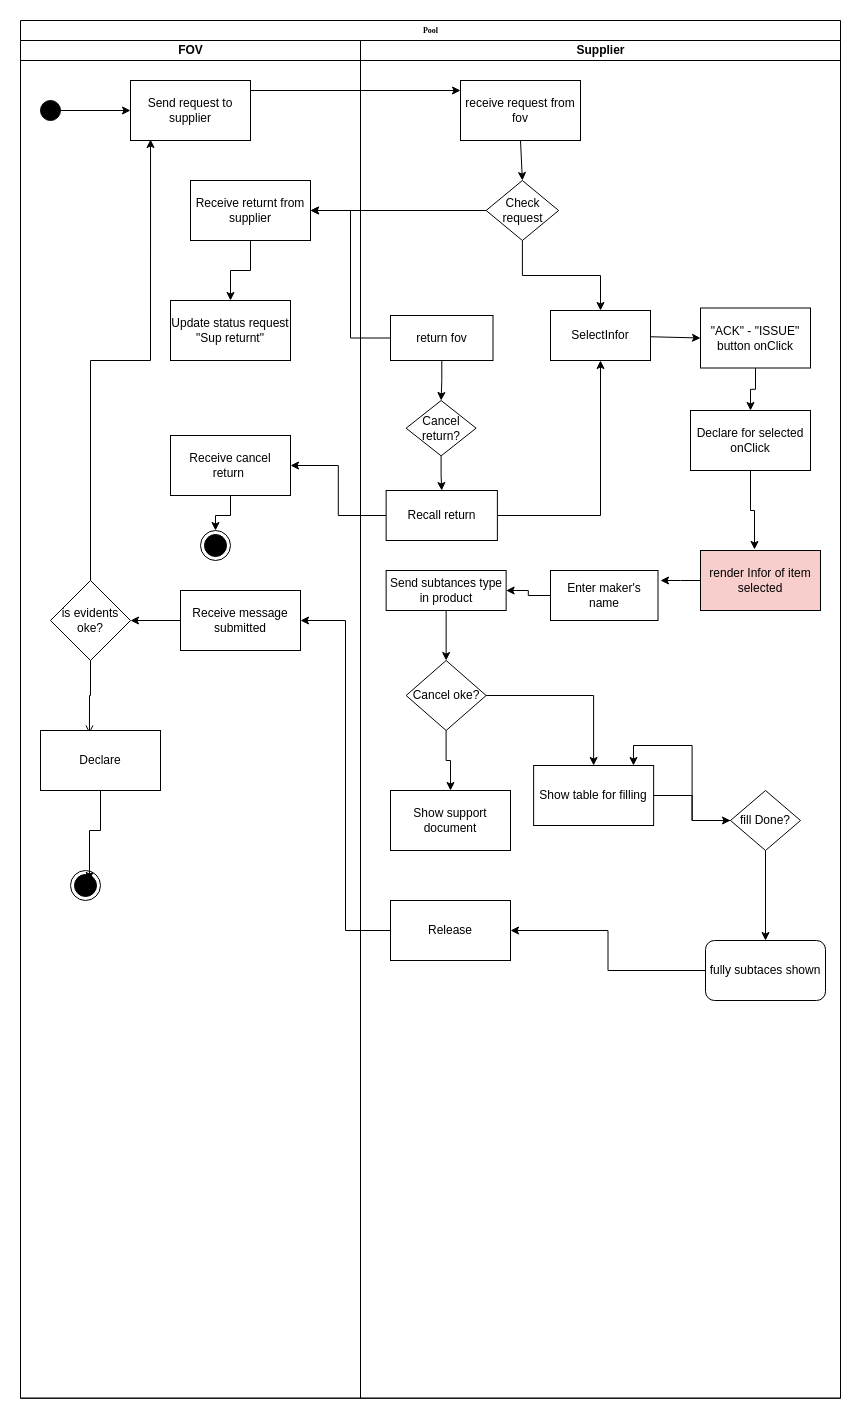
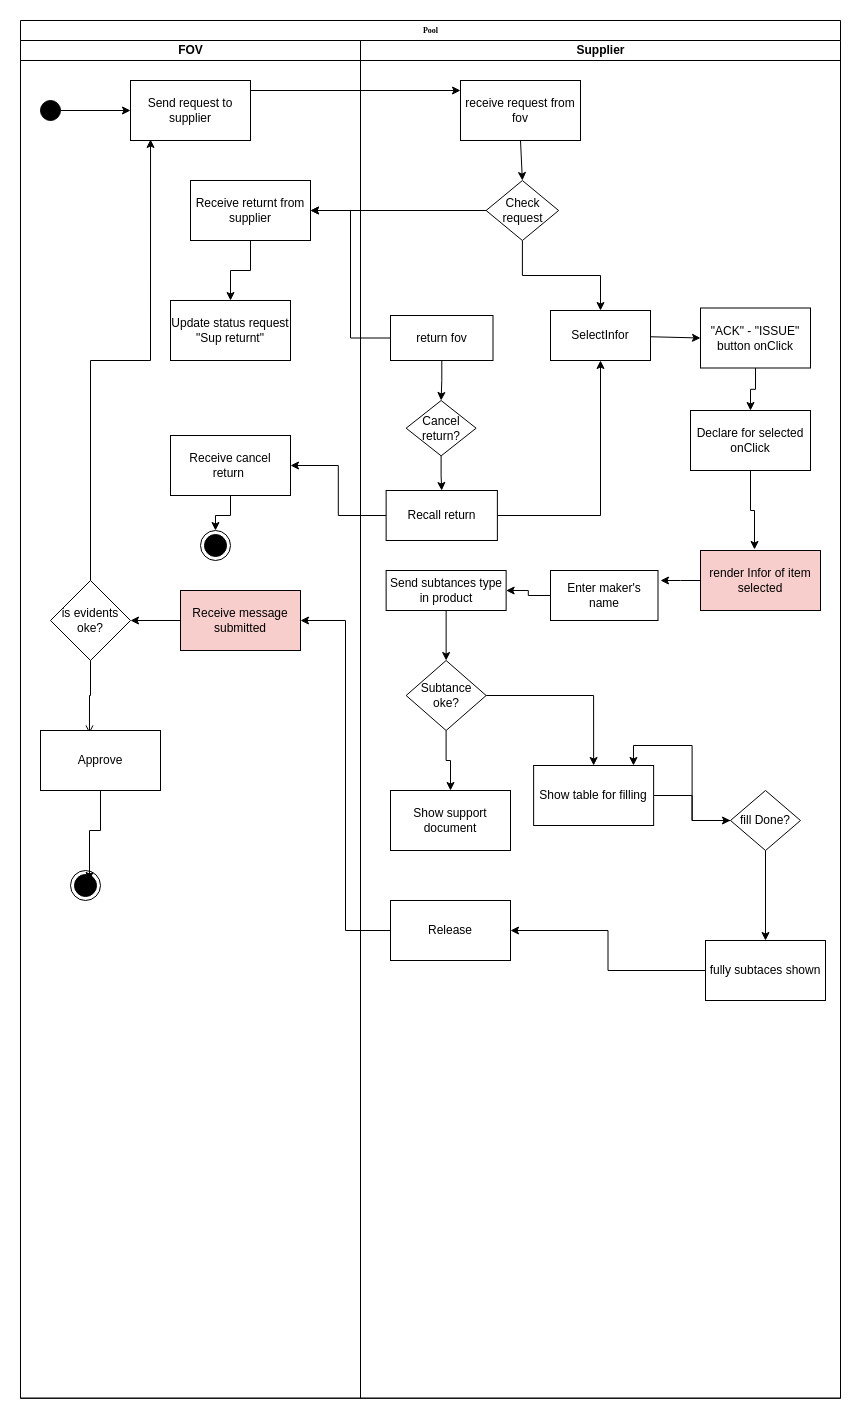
  <mxCell id="0" />
  <mxCell id="1" parent="0" />
  <mxCell id="2" value="Pool" style="swimlane;html=1;childLayout=stackLayout;startSize=20;rounded=0;shadow=0;labelBackgroundColor=none;strokeWidth=1;fontFamily=Verdana;fontSize=8;align=center;" parent="1" vertex="1"><mxGeometry x="20" y="20" width="820" height="1377.71" as="geometry" /></mxCell>
  <mxCell id="3" value="FOV" style="swimlane;html=1;startSize=20;" parent="2" vertex="1"><mxGeometry y="20" width="340" height="1357.71" as="geometry" /></mxCell>
  <mxCell id="4" value="" style="ellipse;fillColor=strokeColor;html=1;" parent="3" vertex="1"><mxGeometry x="20" y="60" width="20" height="20" as="geometry" /></mxCell>
  <mxCell id="5" value="&lt;font style=&quot;vertical-align: inherit;&quot;&gt;&lt;font style=&quot;vertical-align: inherit;&quot;&gt;Send request to supplier&lt;/font&gt;&lt;/font&gt;" style="rounded=0;whiteSpace=wrap;html=1;" parent="3" vertex="1"><mxGeometry x="110" y="40" width="120" height="60" as="geometry" /></mxCell>
  <mxCell id="6" style="edgeStyle=orthogonalEdgeStyle;rounded=0;orthogonalLoop=1;jettySize=auto;html=1;" edge="1" parent="3" source="7" target="10"><mxGeometry relative="1" as="geometry" /></mxCell>
  <mxCell id="7" value="Receive returnt from supplier" style="rounded=0;whiteSpace=wrap;html=1;" vertex="1" parent="3"><mxGeometry x="170" y="140" width="120" height="60" as="geometry" /></mxCell>
  <mxCell id="8" style="edgeStyle=orthogonalEdgeStyle;rounded=0;orthogonalLoop=1;jettySize=auto;html=1;entryX=0.5;entryY=0;entryDx=0;entryDy=0;" edge="1" parent="3" source="9" target="21"><mxGeometry relative="1" as="geometry" /></mxCell>
  <mxCell id="9" value="Receive cancel return&amp;nbsp;" style="rounded=0;whiteSpace=wrap;html=1;" vertex="1" parent="3"><mxGeometry x="150" y="395" width="120" height="60" as="geometry" /></mxCell>
  <mxCell id="10" value="Update status request &quot;Sup returnt&quot;" style="rounded=0;whiteSpace=wrap;html=1;" vertex="1" parent="3"><mxGeometry x="150" y="260" width="120" height="60" as="geometry" /></mxCell>
  <mxCell id="11" style="edgeStyle=orthogonalEdgeStyle;rounded=0;orthogonalLoop=1;jettySize=auto;html=1;" edge="1" parent="3" source="12" target="15"><mxGeometry relative="1" as="geometry" /></mxCell>
- <mxCell id="12" value="Receive message submitted" style="rounded=0;whiteSpace=wrap;html=1;" vertex="1" parent="3"><mxGeometry x="160" y="550" width="120" height="60" as="geometry" /></mxCell>
+ <mxCell id="12" value="Receive message submitted" style="rounded=0;whiteSpace=wrap;html=1;fillColor=#f8cecc;" vertex="1" parent="3"><mxGeometry x="160" y="550" width="120" height="60" as="geometry" /></mxCell>
  <mxCell id="13" style="edgeStyle=orthogonalEdgeStyle;rounded=0;orthogonalLoop=1;jettySize=auto;html=1;entryX=0.408;entryY=0.05;entryDx=0;entryDy=0;entryPerimeter=0;endArrow=open;" edge="1" parent="3" source="15" target="17"><mxGeometry relative="1" as="geometry" /></mxCell>
  <mxCell id="14" style="edgeStyle=orthogonalEdgeStyle;rounded=0;orthogonalLoop=1;jettySize=auto;html=1;entryX=0.167;entryY=0.983;entryDx=0;entryDy=0;entryPerimeter=0;" edge="1" parent="3" source="15" target="5"><mxGeometry relative="1" as="geometry" /></mxCell>
  <mxCell id="15" value="is evidents oke?&lt;br&gt;" style="rhombus;whiteSpace=wrap;html=1;" vertex="1" parent="3"><mxGeometry x="30" y="540" width="80" height="80" as="geometry" /></mxCell>
  <mxCell id="16" style="edgeStyle=orthogonalEdgeStyle;rounded=0;orthogonalLoop=1;jettySize=auto;html=1;entryX=0.633;entryY=0.333;entryDx=0;entryDy=0;entryPerimeter=0;" edge="1" parent="3" source="17" target="18"><mxGeometry relative="1" as="geometry" /></mxCell>
- <mxCell id="17" value="Declare" style="rounded=0;whiteSpace=wrap;html=1;" vertex="1" parent="3"><mxGeometry x="20" y="690" width="120" height="60" as="geometry" /></mxCell>
+ <mxCell id="17" value="Approve" style="rounded=0;whiteSpace=wrap;html=1;" vertex="1" parent="3"><mxGeometry x="20" y="690" width="120" height="60" as="geometry" /></mxCell>
  <mxCell id="18" value="" style="ellipse;html=1;shape=endState;fillColor=strokeColor;" vertex="1" parent="3"><mxGeometry x="50" y="830" width="30" height="30" as="geometry" /></mxCell>
  <mxCell id="19" value="" style="endArrow=classic;html=1;rounded=0;entryX=0;entryY=0.5;entryDx=0;entryDy=0;exitX=1;exitY=0.5;exitDx=0;exitDy=0;" edge="1" parent="3" source="4" target="5"><mxGeometry width="50" height="50" relative="1" as="geometry"><mxPoint x="370" y="330" as="sourcePoint" /><mxPoint x="420" y="280" as="targetPoint" /></mxGeometry></mxCell>
  <mxCell id="20" value="" style="endArrow=classic;html=1;rounded=0;entryX=0;entryY=0.5;entryDx=0;entryDy=0;exitX=1;exitY=0.5;exitDx=0;exitDy=0;" edge="1" parent="3"><mxGeometry width="50" height="50" relative="1" as="geometry"><mxPoint x="230" y="50" as="sourcePoint" /><mxPoint x="440" y="50" as="targetPoint" /></mxGeometry></mxCell>
  <mxCell id="21" value="" style="ellipse;html=1;shape=endState;fillColor=strokeColor;" vertex="1" parent="3"><mxGeometry x="180" y="490" width="30" height="30" as="geometry" /></mxCell>
  <mxCell id="22" value="Supplier" style="swimlane;html=1;startSize=20;" parent="2" vertex="1"><mxGeometry x="340" y="20" width="480" height="1357.71" as="geometry" /></mxCell>
  <mxCell id="23" value="&lt;font style=&quot;vertical-align: inherit;&quot;&gt;&lt;font style=&quot;vertical-align: inherit;&quot;&gt;receive request from fov&lt;/font&gt;&lt;/font&gt;" style="rounded=0;whiteSpace=wrap;html=1;" parent="22" vertex="1"><mxGeometry x="100" y="40" width="120" height="60" as="geometry" /></mxCell>
  <mxCell id="24" style="edgeStyle=orthogonalEdgeStyle;rounded=0;orthogonalLoop=1;jettySize=auto;html=1;" edge="1" parent="22" source="26" target="7"><mxGeometry relative="1" as="geometry" /></mxCell>
  <mxCell id="25" style="edgeStyle=orthogonalEdgeStyle;rounded=0;orthogonalLoop=1;jettySize=auto;html=1;entryX=0.5;entryY=0;entryDx=0;entryDy=0;" edge="1" parent="22" source="26" target="27"><mxGeometry relative="1" as="geometry" /></mxCell>
  <mxCell id="26" value="&lt;font style=&quot;vertical-align: inherit;&quot;&gt;&lt;font style=&quot;vertical-align: inherit;&quot;&gt;Check request&lt;/font&gt;&lt;/font&gt;" style="rhombus;whiteSpace=wrap;html=1;" parent="22" vertex="1"><mxGeometry x="125.63" y="140" width="72.5" height="60" as="geometry" /></mxCell>
  <mxCell id="27" value="SelectInfor" style="rounded=0;whiteSpace=wrap;html=1;" parent="22" vertex="1"><mxGeometry x="190" y="270" width="100" height="50" as="geometry" /></mxCell>
  <mxCell id="28" style="edgeStyle=orthogonalEdgeStyle;rounded=0;orthogonalLoop=1;jettySize=auto;html=1;entryX=0.5;entryY=0;entryDx=0;entryDy=0;" edge="1" parent="22" source="29" target="39"><mxGeometry relative="1" as="geometry" /></mxCell>
  <mxCell id="29" value="&quot;ACK&quot; - &quot;ISSUE&quot; button onClick" style="rounded=0;whiteSpace=wrap;html=1;" vertex="1" parent="22"><mxGeometry x="340" y="267.5" width="110" height="60" as="geometry" /></mxCell>
  <mxCell id="30" style="edgeStyle=orthogonalEdgeStyle;rounded=0;orthogonalLoop=1;jettySize=auto;html=1;" edge="1" parent="22" source="31"><mxGeometry relative="1" as="geometry"><mxPoint x="300" y="540" as="targetPoint" /></mxGeometry></mxCell>
  <mxCell id="31" value="render Infor of item selected" style="rounded=0;whiteSpace=wrap;html=1;fillColor=#f8cecc;" vertex="1" parent="22"><mxGeometry x="340" y="510" width="120" height="60" as="geometry" /></mxCell>
  <mxCell id="32" style="edgeStyle=orthogonalEdgeStyle;rounded=0;orthogonalLoop=1;jettySize=auto;html=1;entryX=0.5;entryY=0;entryDx=0;entryDy=0;" edge="1" parent="22" source="33" target="37"><mxGeometry relative="1" as="geometry" /></mxCell>
  <mxCell id="33" value="Cancel return?" style="rhombus;whiteSpace=wrap;html=1;" vertex="1" parent="22"><mxGeometry x="45.63" y="360" width="70" height="55.37" as="geometry" /></mxCell>
  <mxCell id="34" style="edgeStyle=orthogonalEdgeStyle;rounded=0;orthogonalLoop=1;jettySize=auto;html=1;entryX=0.5;entryY=0;entryDx=0;entryDy=0;" edge="1" parent="22" source="35" target="33"><mxGeometry relative="1" as="geometry" /></mxCell>
  <mxCell id="35" value="return fov" style="rounded=0;whiteSpace=wrap;html=1;" vertex="1" parent="22"><mxGeometry x="30" y="275" width="102.5" height="45" as="geometry" /></mxCell>
  <mxCell id="36" style="edgeStyle=orthogonalEdgeStyle;rounded=0;orthogonalLoop=1;jettySize=auto;html=1;entryX=0.5;entryY=1;entryDx=0;entryDy=0;" edge="1" parent="22" source="37" target="27"><mxGeometry relative="1" as="geometry" /></mxCell>
  <mxCell id="37" value="Recall return" style="rounded=0;whiteSpace=wrap;html=1;" vertex="1" parent="22"><mxGeometry x="25.63" y="450" width="111.25" height="50" as="geometry" /></mxCell>
  <mxCell id="38" style="edgeStyle=orthogonalEdgeStyle;rounded=0;orthogonalLoop=1;jettySize=auto;html=1;entryX=0.45;entryY=-0.017;entryDx=0;entryDy=0;entryPerimeter=0;" edge="1" parent="22" source="39" target="31"><mxGeometry relative="1" as="geometry" /></mxCell>
  <mxCell id="39" value="Declare for selected onClick" style="rounded=0;whiteSpace=wrap;html=1;" vertex="1" parent="22"><mxGeometry x="330" y="370" width="120" height="60" as="geometry" /></mxCell>
  <mxCell id="40" style="edgeStyle=orthogonalEdgeStyle;rounded=0;orthogonalLoop=1;jettySize=auto;html=1;" edge="1" parent="22" source="41" target="42"><mxGeometry relative="1" as="geometry" /></mxCell>
  <mxCell id="41" value="Enter maker's name" style="rounded=0;whiteSpace=wrap;html=1;" vertex="1" parent="22"><mxGeometry x="190" y="530" width="107.5" height="50" as="geometry" /></mxCell>
  <mxCell id="42" value="Send subtances type in product" style="rounded=0;whiteSpace=wrap;html=1;" vertex="1" parent="22"><mxGeometry x="25.63" y="530" width="120" height="40" as="geometry" /></mxCell>
  <mxCell id="43" style="edgeStyle=orthogonalEdgeStyle;rounded=0;orthogonalLoop=1;jettySize=auto;html=1;entryX=0.5;entryY=0;entryDx=0;entryDy=0;" edge="1" parent="22" source="45" target="48"><mxGeometry relative="1" as="geometry" /></mxCell>
  <mxCell id="44" style="edgeStyle=orthogonalEdgeStyle;rounded=0;orthogonalLoop=1;jettySize=auto;html=1;entryX=0.5;entryY=0;entryDx=0;entryDy=0;" edge="1" parent="22" source="45" target="47"><mxGeometry relative="1" as="geometry" /></mxCell>
- <mxCell id="45" value="Cancel oke?" style="rhombus;whiteSpace=wrap;html=1;" vertex="1" parent="22"><mxGeometry x="45.63" y="620" width="80" height="70" as="geometry" /></mxCell>
+ <mxCell id="45" value="Subtance oke?" style="rhombus;whiteSpace=wrap;html=1;" vertex="1" parent="22"><mxGeometry x="45.63" y="620" width="80" height="70" as="geometry" /></mxCell>
  <mxCell id="46" style="edgeStyle=orthogonalEdgeStyle;rounded=0;orthogonalLoop=1;jettySize=auto;html=1;entryX=0;entryY=0.5;entryDx=0;entryDy=0;" edge="1" parent="22" source="47" target="51"><mxGeometry relative="1" as="geometry" /></mxCell>
  <mxCell id="47" value="Show table for filling" style="rounded=0;whiteSpace=wrap;html=1;" vertex="1" parent="22"><mxGeometry x="173.13" y="725" width="120" height="60" as="geometry" /></mxCell>
  <mxCell id="48" value="Show support document" style="rounded=0;whiteSpace=wrap;html=1;" vertex="1" parent="22"><mxGeometry x="30" y="750" width="120" height="60" as="geometry" /></mxCell>
  <mxCell id="49" style="edgeStyle=orthogonalEdgeStyle;rounded=0;orthogonalLoop=1;jettySize=auto;html=1;entryX=0.5;entryY=0;entryDx=0;entryDy=0;" edge="1" parent="22" source="51" target="53"><mxGeometry relative="1" as="geometry" /></mxCell>
  <mxCell id="50" style="edgeStyle=orthogonalEdgeStyle;rounded=0;orthogonalLoop=1;jettySize=auto;html=1;entryX=0.832;entryY=0;entryDx=0;entryDy=0;entryPerimeter=0;" edge="1" parent="22" source="51" target="47"><mxGeometry relative="1" as="geometry" /></mxCell>
  <mxCell id="51" value="fill Done?" style="rhombus;whiteSpace=wrap;html=1;" vertex="1" parent="22"><mxGeometry x="370" y="750" width="70" height="60" as="geometry" /></mxCell>
  <mxCell id="52" style="edgeStyle=orthogonalEdgeStyle;rounded=0;orthogonalLoop=1;jettySize=auto;html=1;entryX=1;entryY=0.5;entryDx=0;entryDy=0;" edge="1" parent="22" source="53" target="54"><mxGeometry relative="1" as="geometry" /></mxCell>
- <mxCell id="53" value="fully subtaces shown" style="whiteSpace=wrap;html=1;rounded=1;" vertex="1" parent="22"><mxGeometry x="345" y="900" width="120" height="60" as="geometry" /></mxCell>
+ <mxCell id="53" value="fully subtaces shown" style="rounded=0;whiteSpace=wrap;html=1;" vertex="1" parent="22"><mxGeometry x="345" y="900" width="120" height="60" as="geometry" /></mxCell>
  <mxCell id="54" value="Release" style="rounded=0;whiteSpace=wrap;html=1;" vertex="1" parent="22"><mxGeometry x="30" y="860" width="120" height="60" as="geometry" /></mxCell>
  <mxCell id="55" value="" style="endArrow=classic;html=1;rounded=0;entryX=0.5;entryY=0;entryDx=0;entryDy=0;exitX=0.5;exitY=1;exitDx=0;exitDy=0;" edge="1" parent="22" source="23" target="26"><mxGeometry width="50" height="50" relative="1" as="geometry"><mxPoint x="210" y="140" as="sourcePoint" /><mxPoint x="80" y="280" as="targetPoint" /></mxGeometry></mxCell>
  <mxCell id="56" value="" style="endArrow=classic;html=1;rounded=0;entryX=0;entryY=0.5;entryDx=0;entryDy=0;" edge="1" parent="22" source="27" target="29"><mxGeometry width="50" height="50" relative="1" as="geometry"><mxPoint x="30" y="430" as="sourcePoint" /><mxPoint x="80" y="380" as="targetPoint" /></mxGeometry></mxCell>
  <mxCell id="57" value="" style="endArrow=classic;html=1;rounded=0;entryX=0.5;entryY=0;entryDx=0;entryDy=0;exitX=0.5;exitY=1;exitDx=0;exitDy=0;" edge="1" parent="22" source="42" target="45"><mxGeometry width="50" height="50" relative="1" as="geometry"><mxPoint x="30" y="830" as="sourcePoint" /><mxPoint x="80" y="780" as="targetPoint" /></mxGeometry></mxCell>
  <mxCell id="58" style="edgeStyle=orthogonalEdgeStyle;rounded=0;orthogonalLoop=1;jettySize=auto;html=1;entryX=1;entryY=0.5;entryDx=0;entryDy=0;" edge="1" parent="2" source="37" target="9"><mxGeometry relative="1" as="geometry" /></mxCell>
  <mxCell id="59" style="edgeStyle=orthogonalEdgeStyle;rounded=0;orthogonalLoop=1;jettySize=auto;html=1;entryX=1;entryY=0.5;entryDx=0;entryDy=0;" edge="1" parent="2" source="35" target="7"><mxGeometry relative="1" as="geometry" /></mxCell>
  <mxCell id="60" style="edgeStyle=orthogonalEdgeStyle;rounded=0;orthogonalLoop=1;jettySize=auto;html=1;entryX=1;entryY=0.5;entryDx=0;entryDy=0;" edge="1" parent="2" source="54" target="12"><mxGeometry relative="1" as="geometry" /></mxCell>
